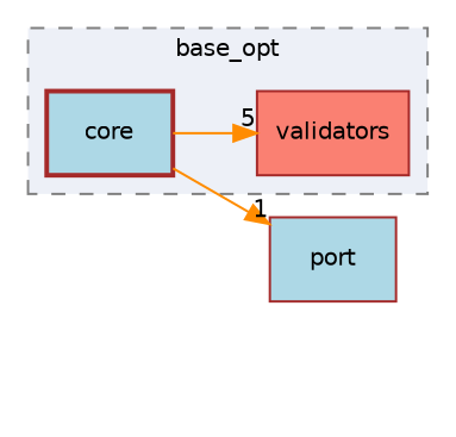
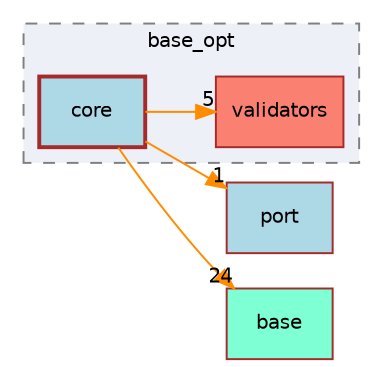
  digraph {
    compound=true
    rankdir=LR
    node [color=brown fillcolor=lightblue fontname=Helvetica fontsize=10 shape=box style=filled]
    edge [color=darkorange fontname=Helvetica fontsize=10 labeldistance=1.5 labelfontname=Helvetica labelfontsize=10]
    n1 [fillcolor=salmon label=validators style="filled,"]
    n2 [label=core style="filled,bold,"]
    n3 [label=port]
+   n4 [fillcolor=aquamarine label=base]
    subgraph cluster_1 {
      bgcolor="#edf0f7"
      fontname=Helvetica
      fontsize=10
      label=base_opt
      pencolor=grey50
      style="filled,dashed,"
      n1
      n2
    }
    n2 -> n1 [headlabel=5]
    n2 -> n3 [headlabel=1]
+   n2 -> n4 [headlabel=24]
  }
